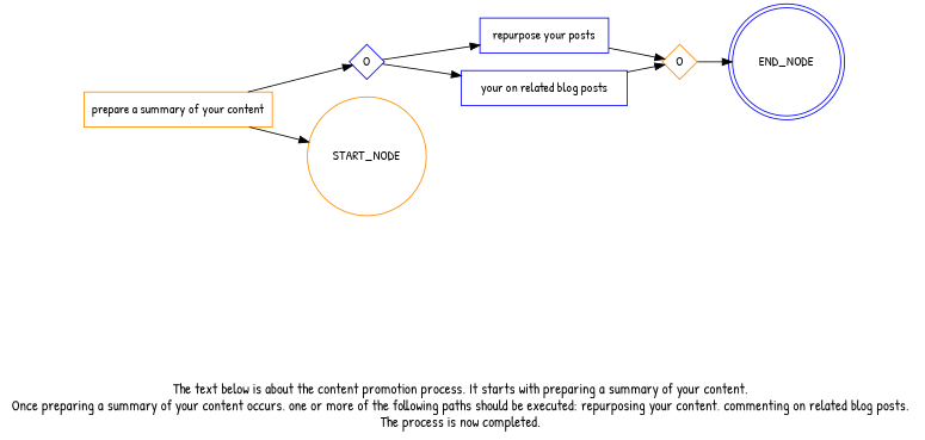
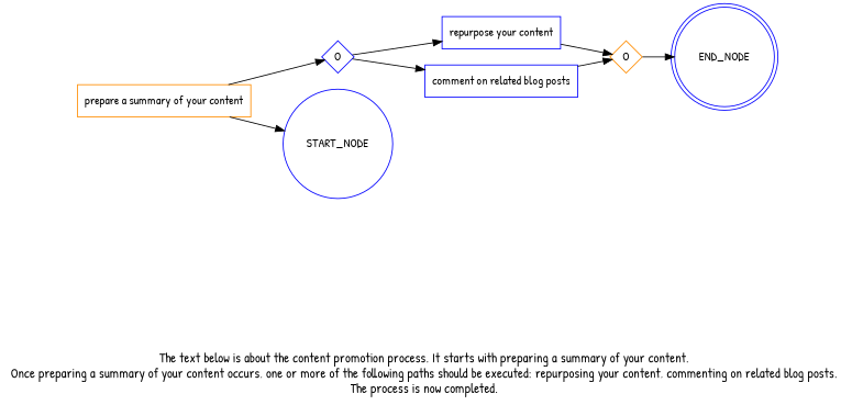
  digraph {
    fontname="Patrick Hand"
    fontsize=15
    label="\n\n\nThe text below is about the content promotion process. It starts with preparing a summary of your content. \nOnce preparing a summary of your content occurs, one or more of the following paths should be executed: repurposing your content, commenting on related blog posts. \nThe process is now completed. \n"
    rankdir=LR
    node [color=blue fontname="Patrick Hand" shape=box]
    edge [fontname="Patrick Hand"]
    "prepare a summary of your content" [color=darkorange]
    n2 [fixedsize=true label=O shape=diamond width=0.5]
-   "repurpose your content" [label="repurpose your posts"]
-   "comment on related blog posts" [label="your on related blog posts"]
+   "repurpose your content"
+   "comment on related blog posts"
    n5 [color=darkorange fixedsize=true label=O shape=diamond width=0.5]
-   START_NODE [color=darkorange shape=circle width=0.3]
+   START_NODE [shape=circle width=0.3]
    END_NODE [shape=doublecircle width=0.2]
    subgraph sub_1 {
      "prepare a summary of your content"
      n2
      "repurpose your content"
      "comment on related blog posts"
      n5
    }
    "prepare a summary of your content" -> n2
    "prepare a summary of your content" -> START_NODE
    n2 -> "repurpose your content"
    n2 -> "comment on related blog posts"
    "repurpose your content" -> n5
    "comment on related blog posts" -> n5
    n5 -> END_NODE
  }
